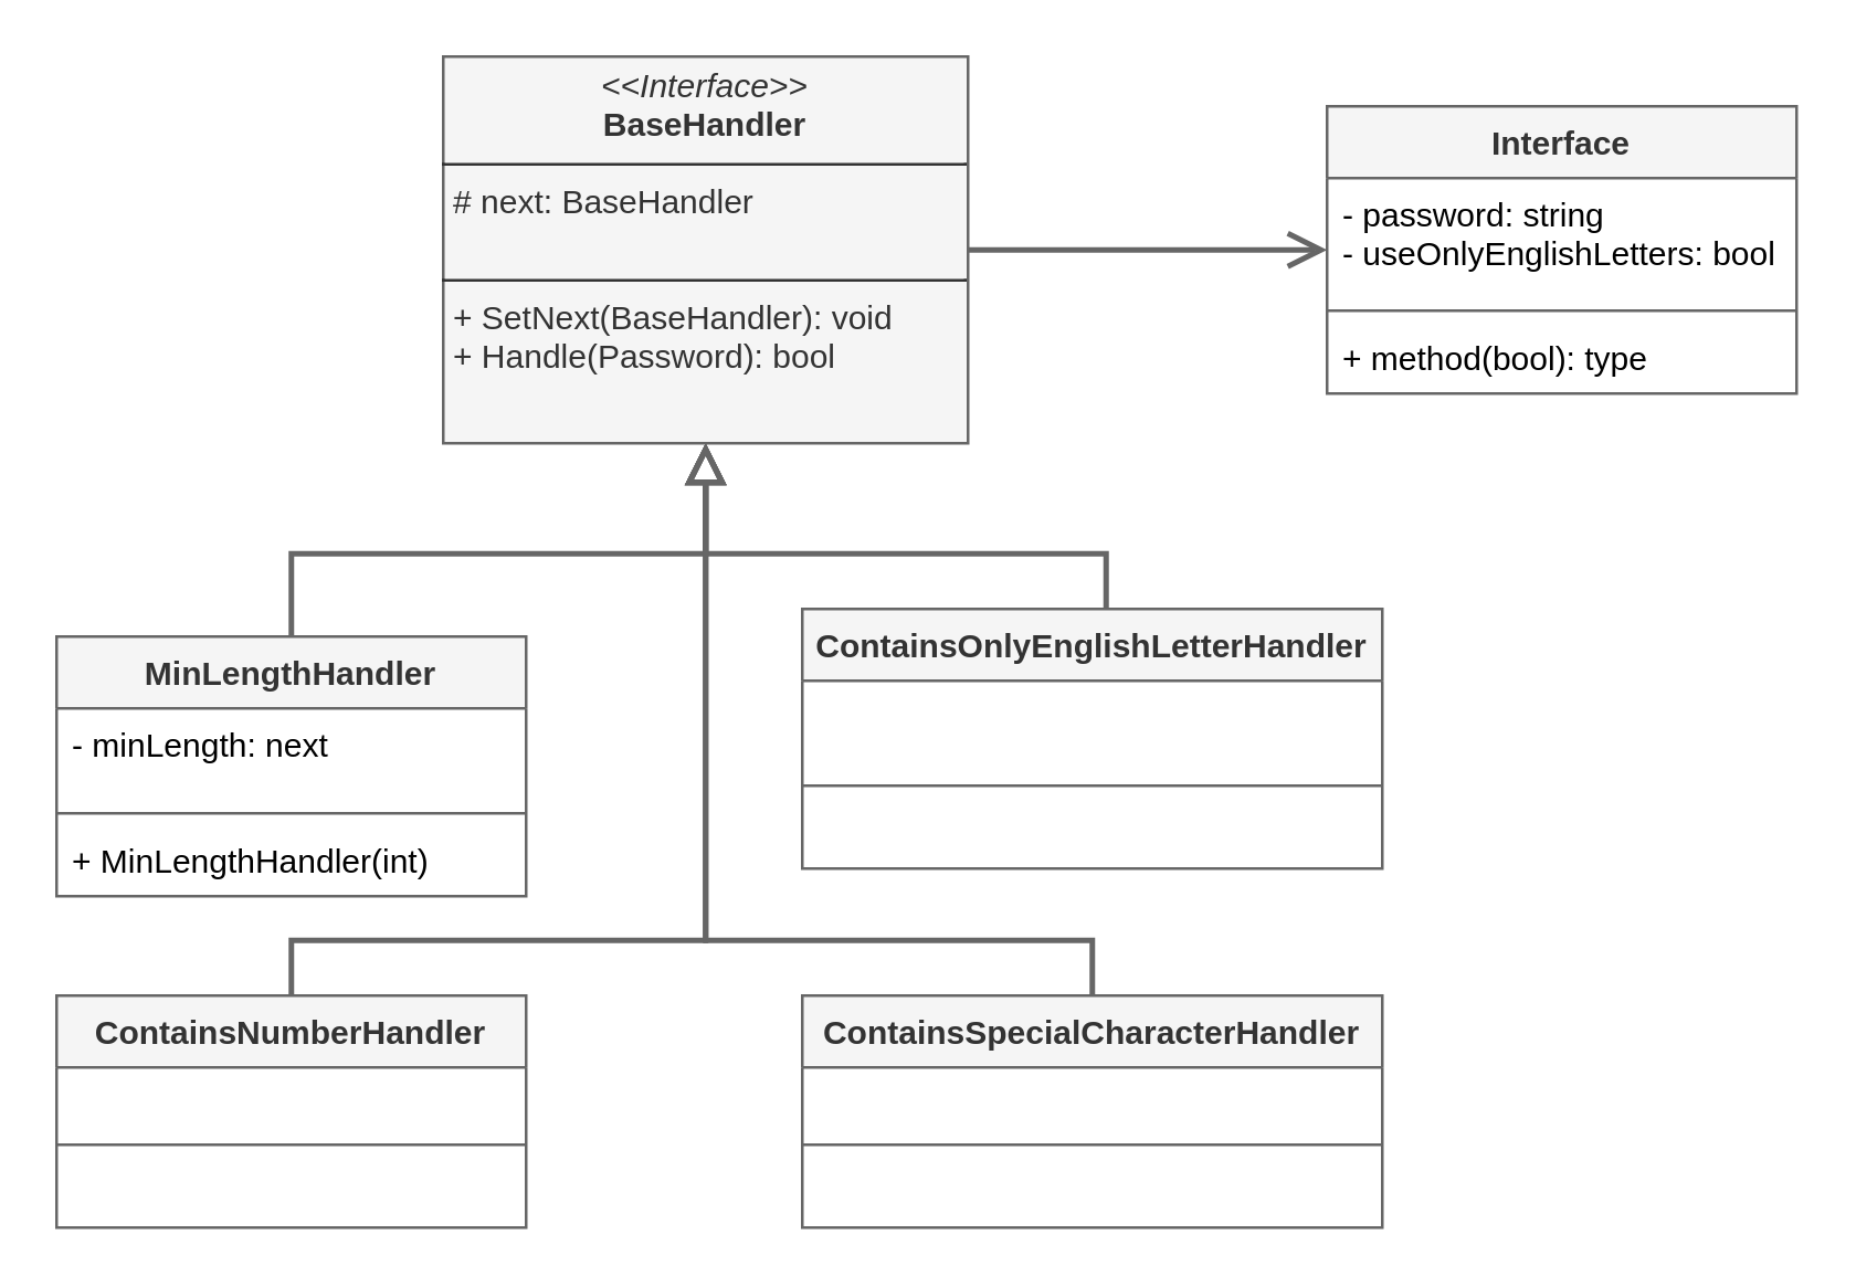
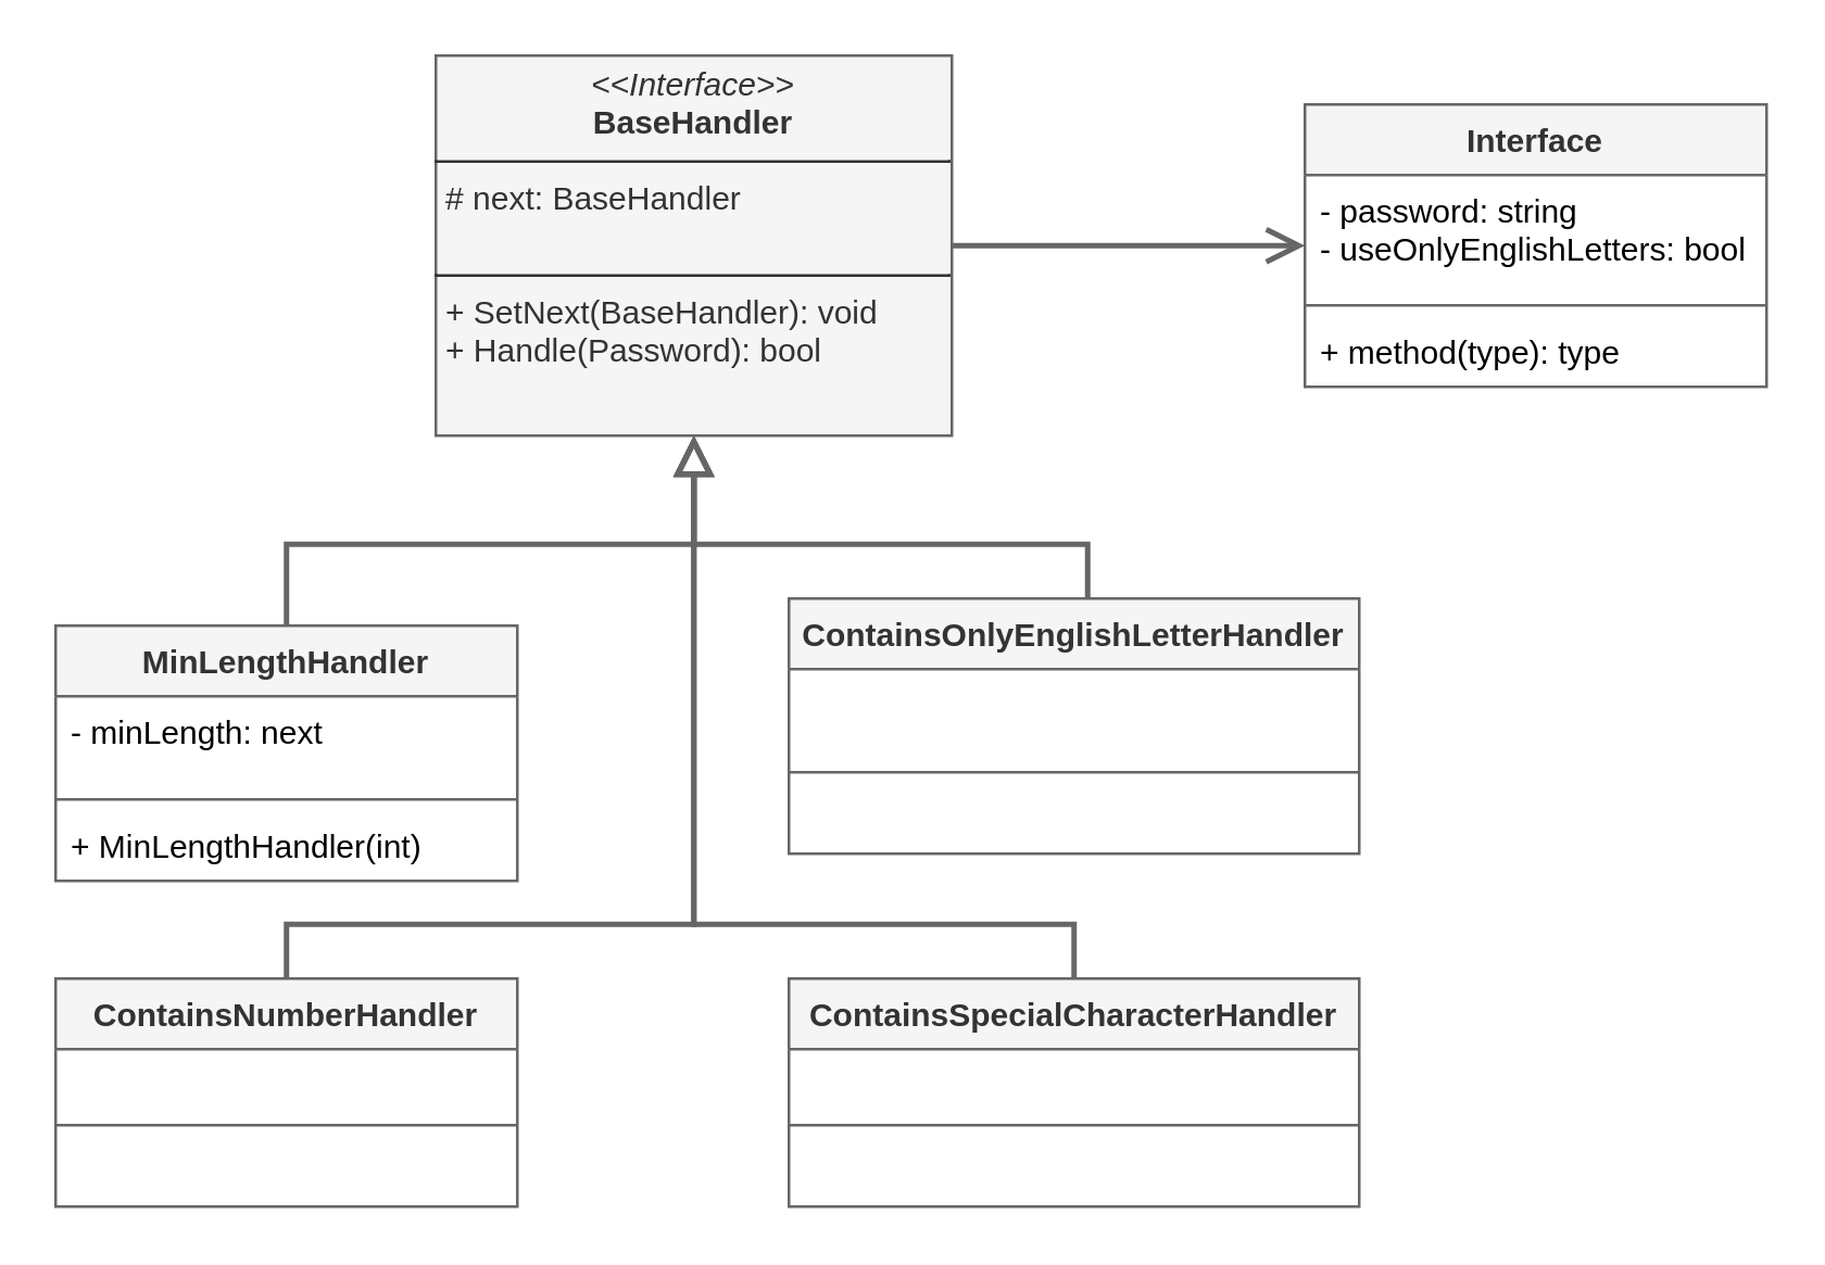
  <mxCell id="0" />
  <mxCell id="1" parent="0" />
  <mxCell id="2" style="edgeStyle=orthogonalEdgeStyle;rounded=0;orthogonalLoop=1;jettySize=auto;html=1;fillColor=#f5f5f5;strokeColor=#666666;strokeWidth=2;endSize=10;endArrow=open;endFill=0;" edge="1" parent="1" source="3" target="4"><mxGeometry relative="1" as="geometry" /></mxCell>
  <mxCell id="3" value="&lt;p style=&quot;margin:0px;margin-top:4px;text-align:center;&quot;&gt;&lt;i&gt;&amp;lt;&amp;lt;Interface&amp;gt;&amp;gt;&lt;/i&gt;&lt;br&gt;&lt;b&gt;BaseHandler&lt;/b&gt;&lt;/p&gt;&lt;hr size=&quot;1&quot; style=&quot;border-style:solid;&quot;&gt;&lt;p style=&quot;margin:0px;margin-left:4px;&quot;&gt;# next: BaseHandler&lt;br&gt;&amp;nbsp;&lt;/p&gt;&lt;hr size=&quot;1&quot; style=&quot;border-style:solid;&quot;&gt;&lt;p style=&quot;margin:0px;margin-left:4px;&quot;&gt;+ SetNext(BaseHandler): void&lt;br&gt;+ Handle(Password): bool&lt;/p&gt;" style="verticalAlign=top;align=left;overflow=fill;html=1;whiteSpace=wrap;fillColor=#f5f5f5;fontColor=#333333;strokeColor=#666666;" vertex="1" parent="1"><mxGeometry x="160" y="20" width="190" height="140" as="geometry" /></mxCell>
  <mxCell id="4" value="Interface" style="swimlane;fontStyle=1;align=center;verticalAlign=top;childLayout=stackLayout;horizontal=1;startSize=26;horizontalStack=0;resizeParent=1;resizeParentMax=0;resizeLast=0;collapsible=1;marginBottom=0;whiteSpace=wrap;html=1;fillColor=#f5f5f5;fontColor=#333333;strokeColor=#666666;" vertex="1" parent="1"><mxGeometry x="480" y="38" width="170" height="104" as="geometry" /></mxCell>
  <mxCell id="5" value="- password: string&lt;div&gt;- useOnlyEnglishLetters: bool&lt;/div&gt;" style="text;strokeColor=none;fillColor=none;align=left;verticalAlign=top;spacingLeft=4;spacingRight=4;overflow=hidden;rotatable=0;points=[[0,0.5],[1,0.5]];portConstraint=eastwest;whiteSpace=wrap;html=1;" vertex="1" parent="4"><mxGeometry y="26" width="170" height="44" as="geometry" /></mxCell>
  <mxCell id="6" value="" style="line;strokeWidth=1;fillColor=none;align=left;verticalAlign=middle;spacingTop=-1;spacingLeft=3;spacingRight=3;rotatable=0;labelPosition=right;points=[];portConstraint=eastwest;strokeColor=inherit;" vertex="1" parent="4"><mxGeometry y="70" width="170" height="8" as="geometry" /></mxCell>
- <mxCell id="7" value="+ method(bool): type" style="text;strokeColor=none;fillColor=none;align=left;verticalAlign=top;spacingLeft=4;spacingRight=4;overflow=hidden;rotatable=0;points=[[0,0.5],[1,0.5]];portConstraint=eastwest;whiteSpace=wrap;html=1;" vertex="1" parent="4"><mxGeometry y="78" width="170" height="26" as="geometry" /></mxCell>
+ <mxCell id="7" value="+ method(type): type" style="text;strokeColor=none;fillColor=none;align=left;verticalAlign=top;spacingLeft=4;spacingRight=4;overflow=hidden;rotatable=0;points=[[0,0.5],[1,0.5]];portConstraint=eastwest;whiteSpace=wrap;html=1;" vertex="1" parent="4"><mxGeometry y="78" width="170" height="26" as="geometry" /></mxCell>
  <mxCell id="8" value="MinLengthHandler" style="swimlane;fontStyle=1;align=center;verticalAlign=top;childLayout=stackLayout;horizontal=1;startSize=26;horizontalStack=0;resizeParent=1;resizeParentMax=0;resizeLast=0;collapsible=1;marginBottom=0;whiteSpace=wrap;html=1;fillColor=#f5f5f5;fontColor=#333333;strokeColor=#666666;" vertex="1" parent="1"><mxGeometry x="20" y="230" width="170" height="94" as="geometry" /></mxCell>
  <mxCell id="9" value="- minLength: next" style="text;strokeColor=none;fillColor=none;align=left;verticalAlign=top;spacingLeft=4;spacingRight=4;overflow=hidden;rotatable=0;points=[[0,0.5],[1,0.5]];portConstraint=eastwest;whiteSpace=wrap;html=1;" vertex="1" parent="8"><mxGeometry y="26" width="170" height="34" as="geometry" /></mxCell>
  <mxCell id="10" value="" style="line;strokeWidth=1;fillColor=none;align=left;verticalAlign=middle;spacingTop=-1;spacingLeft=3;spacingRight=3;rotatable=0;labelPosition=right;points=[];portConstraint=eastwest;strokeColor=inherit;" vertex="1" parent="8"><mxGeometry y="60" width="170" height="8" as="geometry" /></mxCell>
  <mxCell id="11" value="+ MinLengthHandler(int)" style="text;strokeColor=none;fillColor=none;align=left;verticalAlign=top;spacingLeft=4;spacingRight=4;overflow=hidden;rotatable=0;points=[[0,0.5],[1,0.5]];portConstraint=eastwest;whiteSpace=wrap;html=1;" vertex="1" parent="8"><mxGeometry y="68" width="170" height="26" as="geometry" /></mxCell>
  <mxCell id="12" style="rounded=0;orthogonalLoop=1;jettySize=auto;html=1;fillColor=#f5f5f5;strokeColor=#666666;strokeWidth=2;endSize=10;endArrow=block;endFill=0;edgeStyle=orthogonalEdgeStyle;elbow=vertical;" edge="1" parent="1" source="8" target="3"><mxGeometry relative="1" as="geometry"><mxPoint x="360" y="100" as="sourcePoint" /><mxPoint x="490" y="100" as="targetPoint" /><Array as="points"><mxPoint x="105" y="200" /><mxPoint x="255" y="200" /></Array></mxGeometry></mxCell>
  <mxCell id="13" value="ContainsNumberHandler" style="swimlane;fontStyle=1;align=center;verticalAlign=top;childLayout=stackLayout;horizontal=1;startSize=26;horizontalStack=0;resizeParent=1;resizeParentMax=0;resizeLast=0;collapsible=1;marginBottom=0;whiteSpace=wrap;html=1;fillColor=#f5f5f5;fontColor=#333333;strokeColor=#666666;" vertex="1" parent="1"><mxGeometry x="20" y="360" width="170" height="84" as="geometry" /></mxCell>
  <mxCell id="14" value="&amp;nbsp;" style="text;strokeColor=none;fillColor=none;align=left;verticalAlign=top;spacingLeft=4;spacingRight=4;overflow=hidden;rotatable=0;points=[[0,0.5],[1,0.5]];portConstraint=eastwest;whiteSpace=wrap;html=1;" vertex="1" parent="13"><mxGeometry y="26" width="170" height="24" as="geometry" /></mxCell>
  <mxCell id="15" value="" style="line;strokeWidth=1;fillColor=none;align=left;verticalAlign=middle;spacingTop=-1;spacingLeft=3;spacingRight=3;rotatable=0;labelPosition=right;points=[];portConstraint=eastwest;strokeColor=inherit;" vertex="1" parent="13"><mxGeometry y="50" width="170" height="8" as="geometry" /></mxCell>
  <mxCell id="16" value="&amp;nbsp;" style="text;strokeColor=none;fillColor=none;align=left;verticalAlign=top;spacingLeft=4;spacingRight=4;overflow=hidden;rotatable=0;points=[[0,0.5],[1,0.5]];portConstraint=eastwest;whiteSpace=wrap;html=1;" vertex="1" parent="13"><mxGeometry y="58" width="170" height="26" as="geometry" /></mxCell>
  <mxCell id="17" style="rounded=0;orthogonalLoop=1;jettySize=auto;html=1;fillColor=#f5f5f5;strokeColor=#666666;strokeWidth=2;endSize=10;endArrow=block;endFill=0;edgeStyle=orthogonalEdgeStyle;elbow=vertical;" edge="1" parent="1" source="13" target="3"><mxGeometry relative="1" as="geometry"><mxPoint x="115" y="240" as="sourcePoint" /><mxPoint x="265" y="170" as="targetPoint" /><Array as="points"><mxPoint x="105" y="340" /><mxPoint x="255" y="340" /></Array></mxGeometry></mxCell>
  <mxCell id="18" value="ContainsOnlyEnglishLetterHandler" style="swimlane;fontStyle=1;align=center;verticalAlign=top;childLayout=stackLayout;horizontal=1;startSize=26;horizontalStack=0;resizeParent=1;resizeParentMax=0;resizeLast=0;collapsible=1;marginBottom=0;whiteSpace=wrap;html=1;fillColor=#f5f5f5;fontColor=#333333;strokeColor=#666666;" vertex="1" parent="1"><mxGeometry x="290" y="220" width="210" height="94" as="geometry" /></mxCell>
  <mxCell id="19" value="&amp;nbsp;" style="text;strokeColor=none;fillColor=none;align=left;verticalAlign=top;spacingLeft=4;spacingRight=4;overflow=hidden;rotatable=0;points=[[0,0.5],[1,0.5]];portConstraint=eastwest;whiteSpace=wrap;html=1;" vertex="1" parent="18"><mxGeometry y="26" width="210" height="34" as="geometry" /></mxCell>
  <mxCell id="20" value="" style="line;strokeWidth=1;fillColor=none;align=left;verticalAlign=middle;spacingTop=-1;spacingLeft=3;spacingRight=3;rotatable=0;labelPosition=right;points=[];portConstraint=eastwest;strokeColor=inherit;" vertex="1" parent="18"><mxGeometry y="60" width="210" height="8" as="geometry" /></mxCell>
  <mxCell id="21" value="&amp;nbsp;" style="text;strokeColor=none;fillColor=none;align=left;verticalAlign=top;spacingLeft=4;spacingRight=4;overflow=hidden;rotatable=0;points=[[0,0.5],[1,0.5]];portConstraint=eastwest;whiteSpace=wrap;html=1;" vertex="1" parent="18"><mxGeometry y="68" width="210" height="26" as="geometry" /></mxCell>
  <mxCell id="22" style="rounded=0;orthogonalLoop=1;jettySize=auto;html=1;fillColor=#f5f5f5;strokeColor=#666666;strokeWidth=2;endSize=10;endArrow=block;endFill=0;edgeStyle=orthogonalEdgeStyle;elbow=vertical;" edge="1" parent="1" source="18" target="3"><mxGeometry relative="1" as="geometry"><mxPoint x="630" y="90" as="sourcePoint" /><mxPoint x="525" y="150" as="targetPoint" /><Array as="points"><mxPoint x="400" y="200" /><mxPoint x="255" y="200" /></Array></mxGeometry></mxCell>
  <mxCell id="23" value="ContainsSpecialCharacterHandler" style="swimlane;fontStyle=1;align=center;verticalAlign=top;childLayout=stackLayout;horizontal=1;startSize=26;horizontalStack=0;resizeParent=1;resizeParentMax=0;resizeLast=0;collapsible=1;marginBottom=0;whiteSpace=wrap;html=1;fillColor=#f5f5f5;fontColor=#333333;strokeColor=#666666;" vertex="1" parent="1"><mxGeometry x="290" y="360" width="210" height="84" as="geometry" /></mxCell>
  <mxCell id="24" value="&amp;nbsp;" style="text;strokeColor=none;fillColor=none;align=left;verticalAlign=top;spacingLeft=4;spacingRight=4;overflow=hidden;rotatable=0;points=[[0,0.5],[1,0.5]];portConstraint=eastwest;whiteSpace=wrap;html=1;" vertex="1" parent="23"><mxGeometry y="26" width="210" height="24" as="geometry" /></mxCell>
  <mxCell id="25" value="" style="line;strokeWidth=1;fillColor=none;align=left;verticalAlign=middle;spacingTop=-1;spacingLeft=3;spacingRight=3;rotatable=0;labelPosition=right;points=[];portConstraint=eastwest;strokeColor=inherit;" vertex="1" parent="23"><mxGeometry y="50" width="210" height="8" as="geometry" /></mxCell>
  <mxCell id="26" value="&amp;nbsp;" style="text;strokeColor=none;fillColor=none;align=left;verticalAlign=top;spacingLeft=4;spacingRight=4;overflow=hidden;rotatable=0;points=[[0,0.5],[1,0.5]];portConstraint=eastwest;whiteSpace=wrap;html=1;" vertex="1" parent="23"><mxGeometry y="58" width="210" height="26" as="geometry" /></mxCell>
  <mxCell id="27" style="rounded=0;orthogonalLoop=1;jettySize=auto;html=1;fillColor=#f5f5f5;strokeColor=#666666;strokeWidth=2;endSize=10;endArrow=block;endFill=0;edgeStyle=orthogonalEdgeStyle;elbow=vertical;" edge="1" parent="1" source="23" target="3"><mxGeometry relative="1" as="geometry"><mxPoint x="385" y="230" as="sourcePoint" /><mxPoint x="525" y="150" as="targetPoint" /><Array as="points"><mxPoint x="395" y="340" /><mxPoint x="255" y="340" /></Array></mxGeometry></mxCell>
